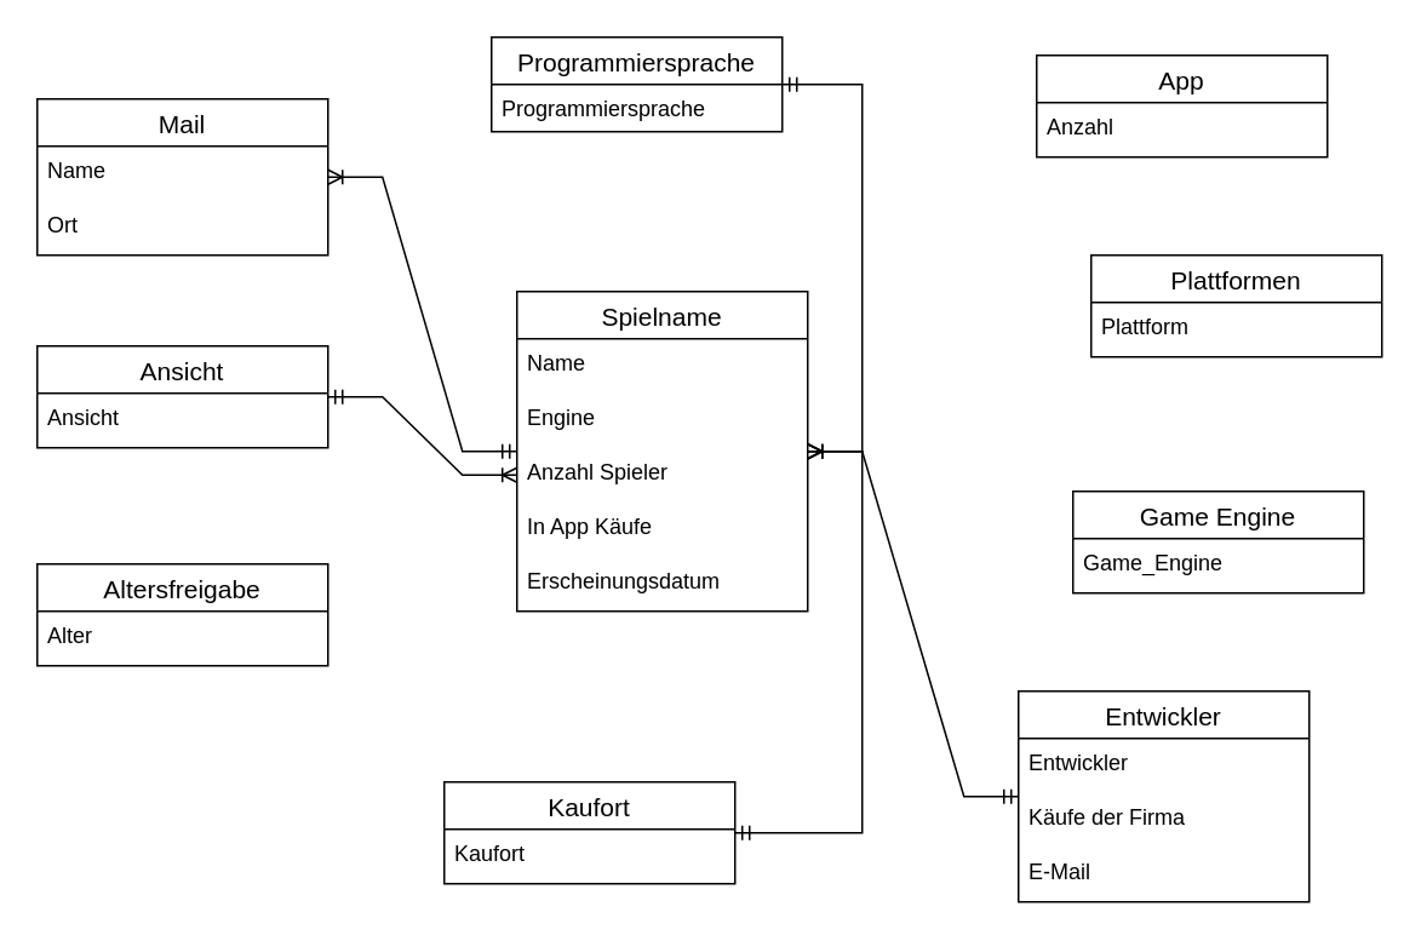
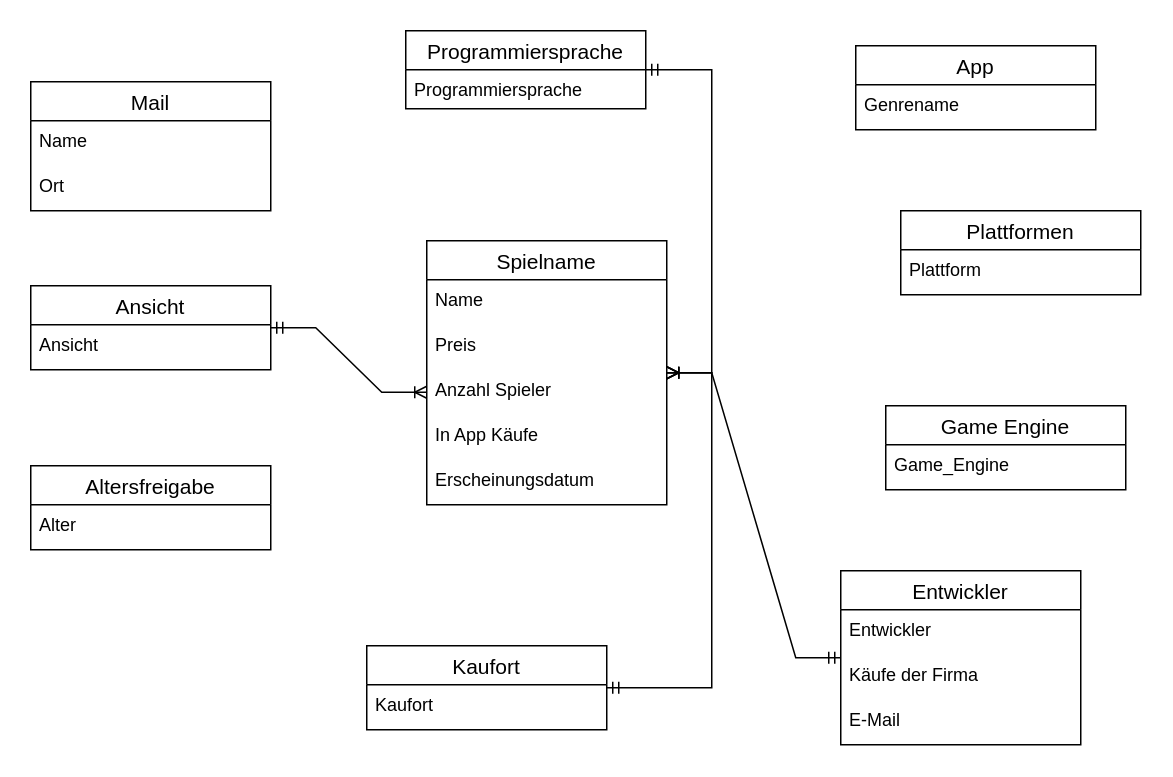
  <mxCell id="0" />
  <mxCell id="1" parent="0" />
  <mxCell id="2" value="Mail" style="swimlane;fontStyle=0;childLayout=stackLayout;horizontal=1;startSize=26;horizontalStack=0;resizeParent=1;resizeParentMax=0;resizeLast=0;collapsible=1;marginBottom=0;align=center;fontSize=14;" vertex="1" parent="1"><mxGeometry x="20" y="54" width="160" height="86" as="geometry" /></mxCell>
  <mxCell id="3" value="Name" style="text;strokeColor=none;fillColor=none;spacingLeft=4;spacingRight=4;overflow=hidden;rotatable=0;points=[[0,0.5],[1,0.5]];portConstraint=eastwest;fontSize=12;" vertex="1" parent="2"><mxGeometry y="26" width="160" height="30" as="geometry" /></mxCell>
  <mxCell id="4" value="Ort" style="text;strokeColor=none;fillColor=none;spacingLeft=4;spacingRight=4;overflow=hidden;rotatable=0;points=[[0,0.5],[1,0.5]];portConstraint=eastwest;fontSize=12;" vertex="1" parent="2"><mxGeometry y="56" width="160" height="30" as="geometry" /></mxCell>
  <mxCell id="5" value="Programmiersprache" style="swimlane;fontStyle=0;childLayout=stackLayout;horizontal=1;startSize=26;horizontalStack=0;resizeParent=1;resizeParentMax=0;resizeLast=0;collapsible=1;marginBottom=0;align=center;fontSize=14;" vertex="1" parent="1"><mxGeometry x="270" y="20" width="160" height="52" as="geometry" /></mxCell>
  <mxCell id="6" value="Programmiersprache" style="text;strokeColor=none;fillColor=none;spacingLeft=4;spacingRight=4;overflow=hidden;rotatable=0;points=[[0,0.5],[1,0.5]];portConstraint=eastwest;fontSize=12;" vertex="1" parent="5"><mxGeometry y="26" width="160" height="26" as="geometry" /></mxCell>
  <mxCell id="7" value="App" style="swimlane;fontStyle=0;childLayout=stackLayout;horizontal=1;startSize=26;horizontalStack=0;resizeParent=1;resizeParentMax=0;resizeLast=0;collapsible=1;marginBottom=0;align=center;fontSize=14;" vertex="1" parent="1"><mxGeometry x="570" y="30" width="160" height="56" as="geometry" /></mxCell>
- <mxCell id="8" value="Anzahl" style="text;strokeColor=none;fillColor=none;spacingLeft=4;spacingRight=4;overflow=hidden;rotatable=0;points=[[0,0.5],[1,0.5]];portConstraint=eastwest;fontSize=12;" vertex="1" parent="7"><mxGeometry y="26" width="160" height="30" as="geometry" /></mxCell>
+ <mxCell id="8" value="Genrename" style="text;strokeColor=none;fillColor=none;spacingLeft=4;spacingRight=4;overflow=hidden;rotatable=0;points=[[0,0.5],[1,0.5]];portConstraint=eastwest;fontSize=12;" vertex="1" parent="7"><mxGeometry y="26" width="160" height="30" as="geometry" /></mxCell>
  <mxCell id="9" value="Plattformen" style="swimlane;fontStyle=0;childLayout=stackLayout;horizontal=1;startSize=26;horizontalStack=0;resizeParent=1;resizeParentMax=0;resizeLast=0;collapsible=1;marginBottom=0;align=center;fontSize=14;" vertex="1" parent="1"><mxGeometry x="600" y="140" width="160" height="56" as="geometry" /></mxCell>
  <mxCell id="10" value="Plattform" style="text;strokeColor=none;fillColor=none;spacingLeft=4;spacingRight=4;overflow=hidden;rotatable=0;points=[[0,0.5],[1,0.5]];portConstraint=eastwest;fontSize=12;" vertex="1" parent="9"><mxGeometry y="26" width="160" height="30" as="geometry" /></mxCell>
  <mxCell id="11" value="Game Engine" style="swimlane;fontStyle=0;childLayout=stackLayout;horizontal=1;startSize=26;horizontalStack=0;resizeParent=1;resizeParentMax=0;resizeLast=0;collapsible=1;marginBottom=0;align=center;fontSize=14;" vertex="1" parent="1"><mxGeometry x="590" y="270" width="160" height="56" as="geometry" /></mxCell>
  <mxCell id="12" value="Game_Engine" style="text;strokeColor=none;fillColor=none;spacingLeft=4;spacingRight=4;overflow=hidden;rotatable=0;points=[[0,0.5],[1,0.5]];portConstraint=eastwest;fontSize=12;" vertex="1" parent="11"><mxGeometry y="26" width="160" height="30" as="geometry" /></mxCell>
  <mxCell id="13" value="Ansicht" style="swimlane;fontStyle=0;childLayout=stackLayout;horizontal=1;startSize=26;horizontalStack=0;resizeParent=1;resizeParentMax=0;resizeLast=0;collapsible=1;marginBottom=0;align=center;fontSize=14;" vertex="1" parent="1"><mxGeometry x="20" y="190" width="160" height="56" as="geometry" /></mxCell>
  <mxCell id="14" value="Ansicht" style="text;strokeColor=none;fillColor=none;spacingLeft=4;spacingRight=4;overflow=hidden;rotatable=0;points=[[0,0.5],[1,0.5]];portConstraint=eastwest;fontSize=12;" vertex="1" parent="13"><mxGeometry y="26" width="160" height="30" as="geometry" /></mxCell>
  <mxCell id="15" value="Altersfreigabe" style="swimlane;fontStyle=0;childLayout=stackLayout;horizontal=1;startSize=26;horizontalStack=0;resizeParent=1;resizeParentMax=0;resizeLast=0;collapsible=1;marginBottom=0;align=center;fontSize=14;" vertex="1" parent="1"><mxGeometry x="20" y="310" width="160" height="56" as="geometry" /></mxCell>
  <mxCell id="16" value="Alter" style="text;strokeColor=none;fillColor=none;spacingLeft=4;spacingRight=4;overflow=hidden;rotatable=0;points=[[0,0.5],[1,0.5]];portConstraint=eastwest;fontSize=12;" vertex="1" parent="15"><mxGeometry y="26" width="160" height="30" as="geometry" /></mxCell>
  <mxCell id="17" value="Kaufort" style="swimlane;fontStyle=0;childLayout=stackLayout;horizontal=1;startSize=26;horizontalStack=0;resizeParent=1;resizeParentMax=0;resizeLast=0;collapsible=1;marginBottom=0;align=center;fontSize=14;" vertex="1" parent="1"><mxGeometry x="244" y="430" width="160" height="56" as="geometry" /></mxCell>
  <mxCell id="18" value="Kaufort" style="text;strokeColor=none;fillColor=none;spacingLeft=4;spacingRight=4;overflow=hidden;rotatable=0;points=[[0,0.5],[1,0.5]];portConstraint=eastwest;fontSize=12;" vertex="1" parent="17"><mxGeometry y="26" width="160" height="30" as="geometry" /></mxCell>
  <mxCell id="19" value="Entwickler" style="swimlane;fontStyle=0;childLayout=stackLayout;horizontal=1;startSize=26;horizontalStack=0;resizeParent=1;resizeParentMax=0;resizeLast=0;collapsible=1;marginBottom=0;align=center;fontSize=14;" vertex="1" parent="1"><mxGeometry x="560" y="380" width="160" height="116" as="geometry" /></mxCell>
  <mxCell id="20" value="Entwickler" style="text;strokeColor=none;fillColor=none;spacingLeft=4;spacingRight=4;overflow=hidden;rotatable=0;points=[[0,0.5],[1,0.5]];portConstraint=eastwest;fontSize=12;" vertex="1" parent="19"><mxGeometry y="26" width="160" height="30" as="geometry" /></mxCell>
  <mxCell id="21" value="Käufe der Firma" style="text;strokeColor=none;fillColor=none;spacingLeft=4;spacingRight=4;overflow=hidden;rotatable=0;points=[[0,0.5],[1,0.5]];portConstraint=eastwest;fontSize=12;" vertex="1" parent="19"><mxGeometry y="56" width="160" height="30" as="geometry" /></mxCell>
  <mxCell id="22" value="E-Mail" style="text;strokeColor=none;fillColor=none;spacingLeft=4;spacingRight=4;overflow=hidden;rotatable=0;points=[[0,0.5],[1,0.5]];portConstraint=eastwest;fontSize=12;" vertex="1" parent="19"><mxGeometry y="86" width="160" height="30" as="geometry" /></mxCell>
  <mxCell id="23" value="Spielname" style="swimlane;fontStyle=0;childLayout=stackLayout;horizontal=1;startSize=26;horizontalStack=0;resizeParent=1;resizeParentMax=0;resizeLast=0;collapsible=1;marginBottom=0;align=center;fontSize=14;" vertex="1" parent="1"><mxGeometry x="284" y="160" width="160" height="176" as="geometry" /></mxCell>
  <mxCell id="24" value="Name" style="text;strokeColor=none;fillColor=none;spacingLeft=4;spacingRight=4;overflow=hidden;rotatable=0;points=[[0,0.5],[1,0.5]];portConstraint=eastwest;fontSize=12;" vertex="1" parent="23"><mxGeometry y="26" width="160" height="30" as="geometry" /></mxCell>
- <mxCell id="25" value="Engine" style="text;strokeColor=none;fillColor=none;spacingLeft=4;spacingRight=4;overflow=hidden;rotatable=0;points=[[0,0.5],[1,0.5]];portConstraint=eastwest;fontSize=12;" vertex="1" parent="23"><mxGeometry y="56" width="160" height="30" as="geometry" /></mxCell>
+ <mxCell id="25" value="Preis" style="text;strokeColor=none;fillColor=none;spacingLeft=4;spacingRight=4;overflow=hidden;rotatable=0;points=[[0,0.5],[1,0.5]];portConstraint=eastwest;fontSize=12;" vertex="1" parent="23"><mxGeometry y="56" width="160" height="30" as="geometry" /></mxCell>
  <mxCell id="26" value="Anzahl Spieler" style="text;strokeColor=none;fillColor=none;spacingLeft=4;spacingRight=4;overflow=hidden;rotatable=0;points=[[0,0.5],[1,0.5]];portConstraint=eastwest;fontSize=12;" vertex="1" parent="23"><mxGeometry y="86" width="160" height="30" as="geometry" /></mxCell>
  <mxCell id="27" value="In App Käufe" style="text;strokeColor=none;fillColor=none;spacingLeft=4;spacingRight=4;overflow=hidden;rotatable=0;points=[[0,0.5],[1,0.5]];portConstraint=eastwest;fontSize=12;" vertex="1" parent="23"><mxGeometry y="116" width="160" height="30" as="geometry" /></mxCell>
  <mxCell id="28" value="Erscheinungsdatum" style="text;strokeColor=none;fillColor=none;spacingLeft=4;spacingRight=4;overflow=hidden;rotatable=0;points=[[0,0.5],[1,0.5]];portConstraint=eastwest;fontSize=12;" vertex="1" parent="23"><mxGeometry y="146" width="160" height="30" as="geometry" /></mxCell>
- <mxCell id="29" value="" style="edgeStyle=entityRelationEdgeStyle;fontSize=12;html=1;endArrow=ERoneToMany;startArrow=ERmandOne;rounded=0;" edge="1" parent="1" source="23" target="2"><mxGeometry width="100" height="100" relative="1" as="geometry"><mxPoint x="470" y="250" as="sourcePoint" /><mxPoint x="570" y="150" as="targetPoint" /></mxGeometry></mxCell>
  <mxCell id="30" value="" style="edgeStyle=entityRelationEdgeStyle;fontSize=12;html=1;endArrow=ERoneToMany;startArrow=ERmandOne;rounded=0;" edge="1" parent="1" source="5" target="23"><mxGeometry width="100" height="100" relative="1" as="geometry"><mxPoint x="470" y="250" as="sourcePoint" /><mxPoint x="570" y="150" as="targetPoint" /></mxGeometry></mxCell>
  <mxCell id="31" value="" style="edgeStyle=entityRelationEdgeStyle;fontSize=12;html=1;endArrow=ERoneToMany;startArrow=ERmandOne;rounded=0;" edge="1" parent="1" source="19" target="23"><mxGeometry width="100" height="100" relative="1" as="geometry"><mxPoint x="540" y="240" as="sourcePoint" /><mxPoint x="570" y="150" as="targetPoint" /></mxGeometry></mxCell>
  <mxCell id="32" value="" style="edgeStyle=entityRelationEdgeStyle;fontSize=12;html=1;endArrow=ERoneToMany;startArrow=ERmandOne;rounded=0;" edge="1" parent="1" source="17" target="23"><mxGeometry width="100" height="100" relative="1" as="geometry"><mxPoint x="470" y="350" as="sourcePoint" /><mxPoint x="570" y="250" as="targetPoint" /></mxGeometry></mxCell>
  <mxCell id="33" value="" style="edgeStyle=entityRelationEdgeStyle;fontSize=12;html=1;endArrow=ERoneToMany;startArrow=ERmandOne;rounded=0;entryX=0;entryY=0.5;entryDx=0;entryDy=0;" edge="1" parent="1" source="13" target="26"><mxGeometry width="100" height="100" relative="1" as="geometry"><mxPoint x="470" y="350" as="sourcePoint" /><mxPoint x="280" y="270" as="targetPoint" /></mxGeometry></mxCell>
